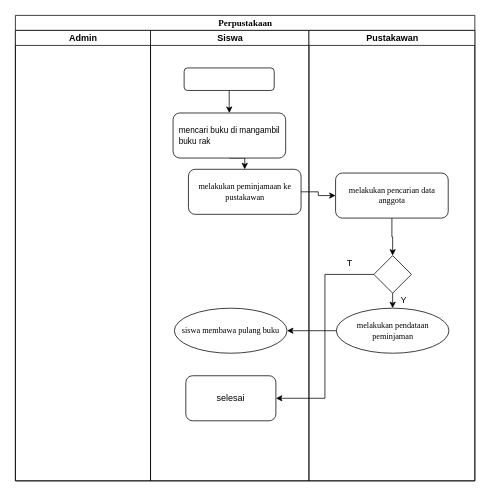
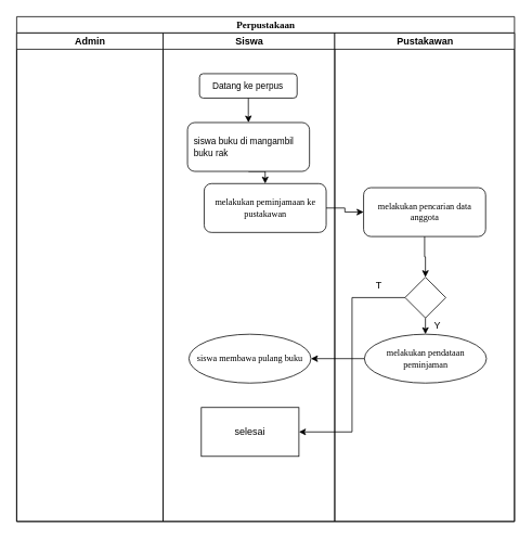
  <mxCell id="0" />
  <mxCell id="1" parent="0" />
  <mxCell id="2" value="&lt;font style=&quot;font-size: 12px&quot;&gt;Perpustakaan&lt;/font&gt;" style="swimlane;html=1;childLayout=stackLayout;startSize=20;rounded=0;shadow=0;labelBackgroundColor=none;strokeWidth=1;fontFamily=Verdana;fontSize=8;align=center;" vertex="1" parent="1"><mxGeometry x="20" y="20" width="612" height="620" as="geometry" /></mxCell>
  <mxCell id="3" value="Admin" style="swimlane;html=1;startSize=20;" vertex="1" parent="2"><mxGeometry y="20" width="180" height="600" as="geometry" /></mxCell>
  <mxCell id="4" value="Siswa" style="swimlane;html=1;startSize=20;align=center;" vertex="1" parent="2"><mxGeometry x="180" y="20" width="211" height="600" as="geometry" /></mxCell>
  <mxCell id="5" value="" style="rounded=1;whiteSpace=wrap;html=1;shadow=0;labelBackgroundColor=none;strokeWidth=1;fontFamily=Verdana;fontSize=8;align=center;" vertex="1" parent="4"><mxGeometry x="44.75" y="50" width="120" height="30" as="geometry" /></mxCell>
+ <mxCell id="6" value="&lt;font style=&quot;font-size: 11px&quot;&gt;Datang ke perpus&lt;/font&gt;" style="text;html=1;strokeColor=none;fillColor=none;align=center;verticalAlign=middle;whiteSpace=wrap;rounded=0;" vertex="1" parent="4"><mxGeometry x="51.5" y="55" width="104.5" height="20" as="geometry" /></mxCell>
  <mxCell id="7" style="edgeStyle=orthogonalEdgeStyle;rounded=0;orthogonalLoop=1;jettySize=auto;html=1;exitX=0.5;exitY=1;exitDx=0;exitDy=0;entryX=0.5;entryY=0;entryDx=0;entryDy=0;" edge="1" parent="4" source="8" target="11"><mxGeometry relative="1" as="geometry" /></mxCell>
  <mxCell id="8" value="" style="rounded=1;whiteSpace=wrap;html=1;shadow=0;labelBackgroundColor=none;strokeWidth=1;fontFamily=Verdana;fontSize=8;align=center;" vertex="1" parent="4"><mxGeometry x="30" y="110" width="150" height="60" as="geometry" /></mxCell>
- <mxCell id="9" value="&lt;font style=&quot;font-size: 11px&quot;&gt;mencari buku di mangambil buku rak&lt;/font&gt;" style="text;html=1;strokeColor=none;fillColor=none;align=left;verticalAlign=middle;whiteSpace=wrap;rounded=0;" vertex="1" parent="4"><mxGeometry x="35.5" y="130" width="150" height="20" as="geometry" /></mxCell>
+ <mxCell id="9" value="&lt;font style=&quot;font-size: 11px&quot;&gt;siswa buku di mangambil buku rak&lt;/font&gt;" style="text;html=1;strokeColor=none;fillColor=none;align=left;verticalAlign=middle;whiteSpace=wrap;rounded=0;" vertex="1" parent="4"><mxGeometry x="35.5" y="130" width="150" height="20" as="geometry" /></mxCell>
  <mxCell id="10" style="edgeStyle=orthogonalEdgeStyle;rounded=0;orthogonalLoop=1;jettySize=auto;html=1;entryX=0.5;entryY=0;entryDx=0;entryDy=0;" edge="1" parent="4" source="5" target="8"><mxGeometry relative="1" as="geometry"><mxPoint x="106.5" y="100" as="targetPoint" /></mxGeometry></mxCell>
  <mxCell id="11" value="&lt;font style=&quot;font-size: 11px&quot;&gt;melakukan peminjamaan ke pustakawan&lt;/font&gt;" style="rounded=1;whiteSpace=wrap;html=1;shadow=0;labelBackgroundColor=none;strokeWidth=1;fontFamily=Verdana;fontSize=8;align=center;" vertex="1" parent="4"><mxGeometry x="50.5" y="185" width="150" height="60" as="geometry" /></mxCell>
  <mxCell id="12" value="&lt;font style=&quot;font-size: 11px&quot;&gt;siswa membawa pulang buku&lt;/font&gt;" style="ellipse;whiteSpace=wrap;html=1;shadow=0;labelBackgroundColor=none;strokeWidth=1;fontFamily=Verdana;fontSize=8;align=center;" vertex="1" parent="4"><mxGeometry x="31.75" y="370" width="150" height="60" as="geometry" /></mxCell>
- <mxCell id="13" value="selesai" style="rounded=1;whiteSpace=wrap;html=1;" vertex="1" parent="4"><mxGeometry x="47" y="460" width="120" height="60" as="geometry" /></mxCell>
+ <mxCell id="13" value="selesai" style="whiteSpace=wrap;html=1;rounded=0;" vertex="1" parent="4"><mxGeometry x="47" y="460" width="120" height="60" as="geometry" /></mxCell>
  <mxCell id="14" value="Pustakawan" style="swimlane;html=1;startSize=20;" vertex="1" parent="2"><mxGeometry x="391" y="20" width="221" height="600" as="geometry" /></mxCell>
  <mxCell id="15" value="&lt;font style=&quot;font-size: 11px&quot;&gt;melakukan pencarian data anggota&lt;/font&gt;" style="rounded=1;whiteSpace=wrap;html=1;shadow=0;labelBackgroundColor=none;strokeWidth=1;fontFamily=Verdana;fontSize=8;align=center;" vertex="1" parent="14"><mxGeometry x="35.5" y="190" width="150" height="60" as="geometry" /></mxCell>
  <mxCell id="16" value="&lt;font style=&quot;font-size: 11px&quot;&gt;melakukan pendataan peminjaman&lt;/font&gt;" style="ellipse;whiteSpace=wrap;html=1;shadow=0;labelBackgroundColor=none;strokeWidth=1;fontFamily=Verdana;fontSize=8;align=center;" vertex="1" parent="14"><mxGeometry x="36.5" y="370" width="150" height="60" as="geometry" /></mxCell>
  <mxCell id="17" style="edgeStyle=orthogonalEdgeStyle;rounded=0;orthogonalLoop=1;jettySize=auto;html=1;exitX=0.5;exitY=1;exitDx=0;exitDy=0;entryX=0.5;entryY=0;entryDx=0;entryDy=0;" edge="1" parent="14" source="18" target="16"><mxGeometry relative="1" as="geometry" /></mxCell>
  <mxCell id="18" value="" style="rhombus;whiteSpace=wrap;html=1;" vertex="1" parent="14"><mxGeometry x="86.5" y="300" width="50" height="50" as="geometry" /></mxCell>
  <mxCell id="19" value="Y" style="text;html=1;align=center;verticalAlign=middle;resizable=0;points=[];autosize=1;" vertex="1" parent="14"><mxGeometry x="115.5" y="350" width="20" height="20" as="geometry" /></mxCell>
  <mxCell id="20" style="edgeStyle=orthogonalEdgeStyle;rounded=0;orthogonalLoop=1;jettySize=auto;html=1;exitX=0.5;exitY=1;exitDx=0;exitDy=0;entryX=0.5;entryY=0;entryDx=0;entryDy=0;" edge="1" parent="14" source="15" target="18"><mxGeometry relative="1" as="geometry"><mxPoint x="111" y="290" as="targetPoint" /></mxGeometry></mxCell>
  <mxCell id="21" style="edgeStyle=orthogonalEdgeStyle;rounded=0;orthogonalLoop=1;jettySize=auto;html=1;entryX=1;entryY=0.5;entryDx=0;entryDy=0;" edge="1" parent="2" source="18" target="13"><mxGeometry relative="1" as="geometry"><mxPoint x="350" y="345" as="targetPoint" /></mxGeometry></mxCell>
  <mxCell id="22" style="edgeStyle=orthogonalEdgeStyle;rounded=0;orthogonalLoop=1;jettySize=auto;html=1;exitX=0;exitY=0.5;exitDx=0;exitDy=0;" edge="1" parent="2" source="16" target="12"><mxGeometry relative="1" as="geometry"><mxPoint x="370" y="420.034" as="targetPoint" /></mxGeometry></mxCell>
  <mxCell id="23" style="edgeStyle=orthogonalEdgeStyle;rounded=0;orthogonalLoop=1;jettySize=auto;html=1;exitX=1;exitY=0.5;exitDx=0;exitDy=0;entryX=0;entryY=0.5;entryDx=0;entryDy=0;" edge="1" parent="2" source="11" target="15"><mxGeometry relative="1" as="geometry"><mxPoint x="420" y="240" as="targetPoint" /></mxGeometry></mxCell>
  <mxCell id="24" value="T" style="text;html=1;align=center;verticalAlign=middle;resizable=0;points=[];autosize=1;" vertex="1" parent="1"><mxGeometry x="455" y="340" width="20" height="20" as="geometry" /></mxCell>
